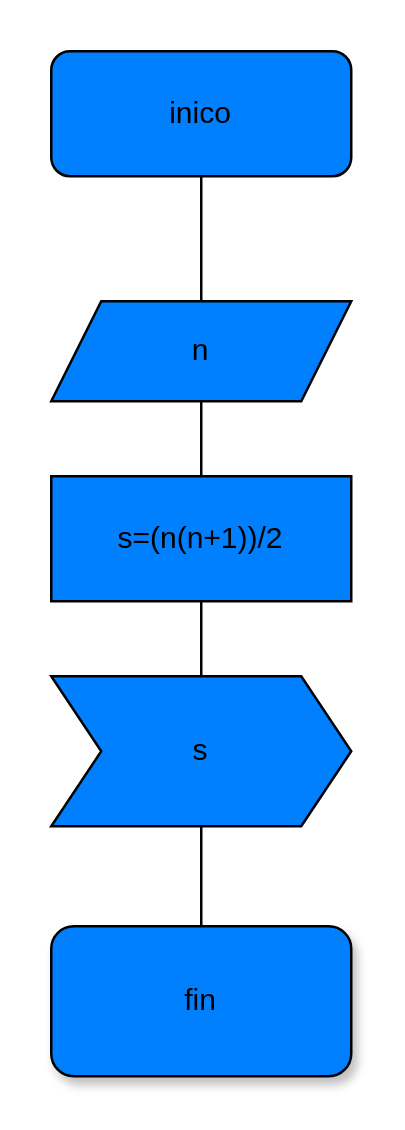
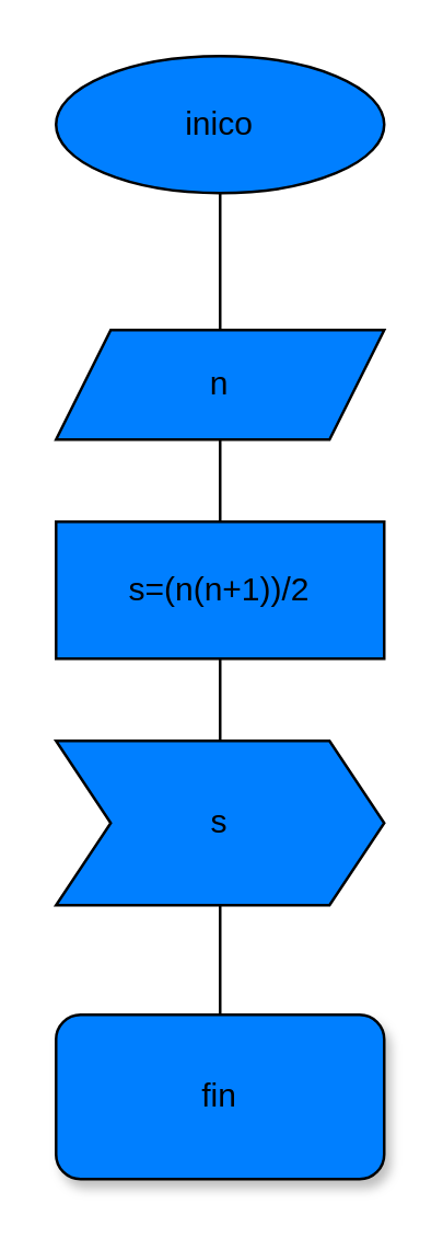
  <mxCell id="0" />
  <mxCell id="1" parent="0" />
  <mxCell id="2" style="edgeStyle=none;html=1;" edge="1" parent="1" source="3"><mxGeometry relative="1" as="geometry"><mxPoint x="80" y="150" as="targetPoint" /><Array as="points"><mxPoint x="80" y="100" /></Array></mxGeometry></mxCell>
- <mxCell id="3" value="inico" style="rounded=1;whiteSpace=wrap;html=1;fillColor=#007FFF;" vertex="1" parent="1"><mxGeometry x="20" y="20" width="120" height="50" as="geometry" /></mxCell>
+ <mxCell id="3" value="inico" style="ellipse;whiteSpace=wrap;html=1;fillColor=#007FFF;" vertex="1" parent="1"><mxGeometry x="20" y="20" width="120" height="50" as="geometry" /></mxCell>
  <mxCell id="4" style="edgeStyle=none;html=1;" edge="1" parent="1" source="5"><mxGeometry relative="1" as="geometry"><mxPoint x="80" y="210" as="targetPoint" /></mxGeometry></mxCell>
  <mxCell id="5" value="n" style="shape=parallelogram;perimeter=parallelogramPerimeter;whiteSpace=wrap;html=1;fixedSize=1;fillColor=#007FFF;" vertex="1" parent="1"><mxGeometry x="20" y="120" width="120" height="40" as="geometry" /></mxCell>
  <mxCell id="6" style="edgeStyle=none;html=1;" edge="1" parent="1" source="7"><mxGeometry relative="1" as="geometry"><mxPoint x="80" y="290" as="targetPoint" /></mxGeometry></mxCell>
  <mxCell id="7" value="s=(n(n+1))/2" style="whiteSpace=wrap;html=1;fillColor=#007FFF;" vertex="1" parent="1"><mxGeometry x="20" y="190" width="120" height="50" as="geometry" /></mxCell>
  <mxCell id="8" style="edgeStyle=none;html=1;" edge="1" parent="1" source="9"><mxGeometry relative="1" as="geometry"><mxPoint x="80" y="380" as="targetPoint" /></mxGeometry></mxCell>
  <mxCell id="9" value="s" style="shape=step;perimeter=stepPerimeter;whiteSpace=wrap;html=1;fixedSize=1;fillColor=#007FFF;" vertex="1" parent="1"><mxGeometry x="20" y="270" width="120" height="60" as="geometry" /></mxCell>
  <mxCell id="10" value="fin" style="rounded=1;whiteSpace=wrap;html=1;shadow=1;fillColor=#007FFF;" vertex="1" parent="1"><mxGeometry x="20" y="370" width="120" height="60" as="geometry" /></mxCell>
